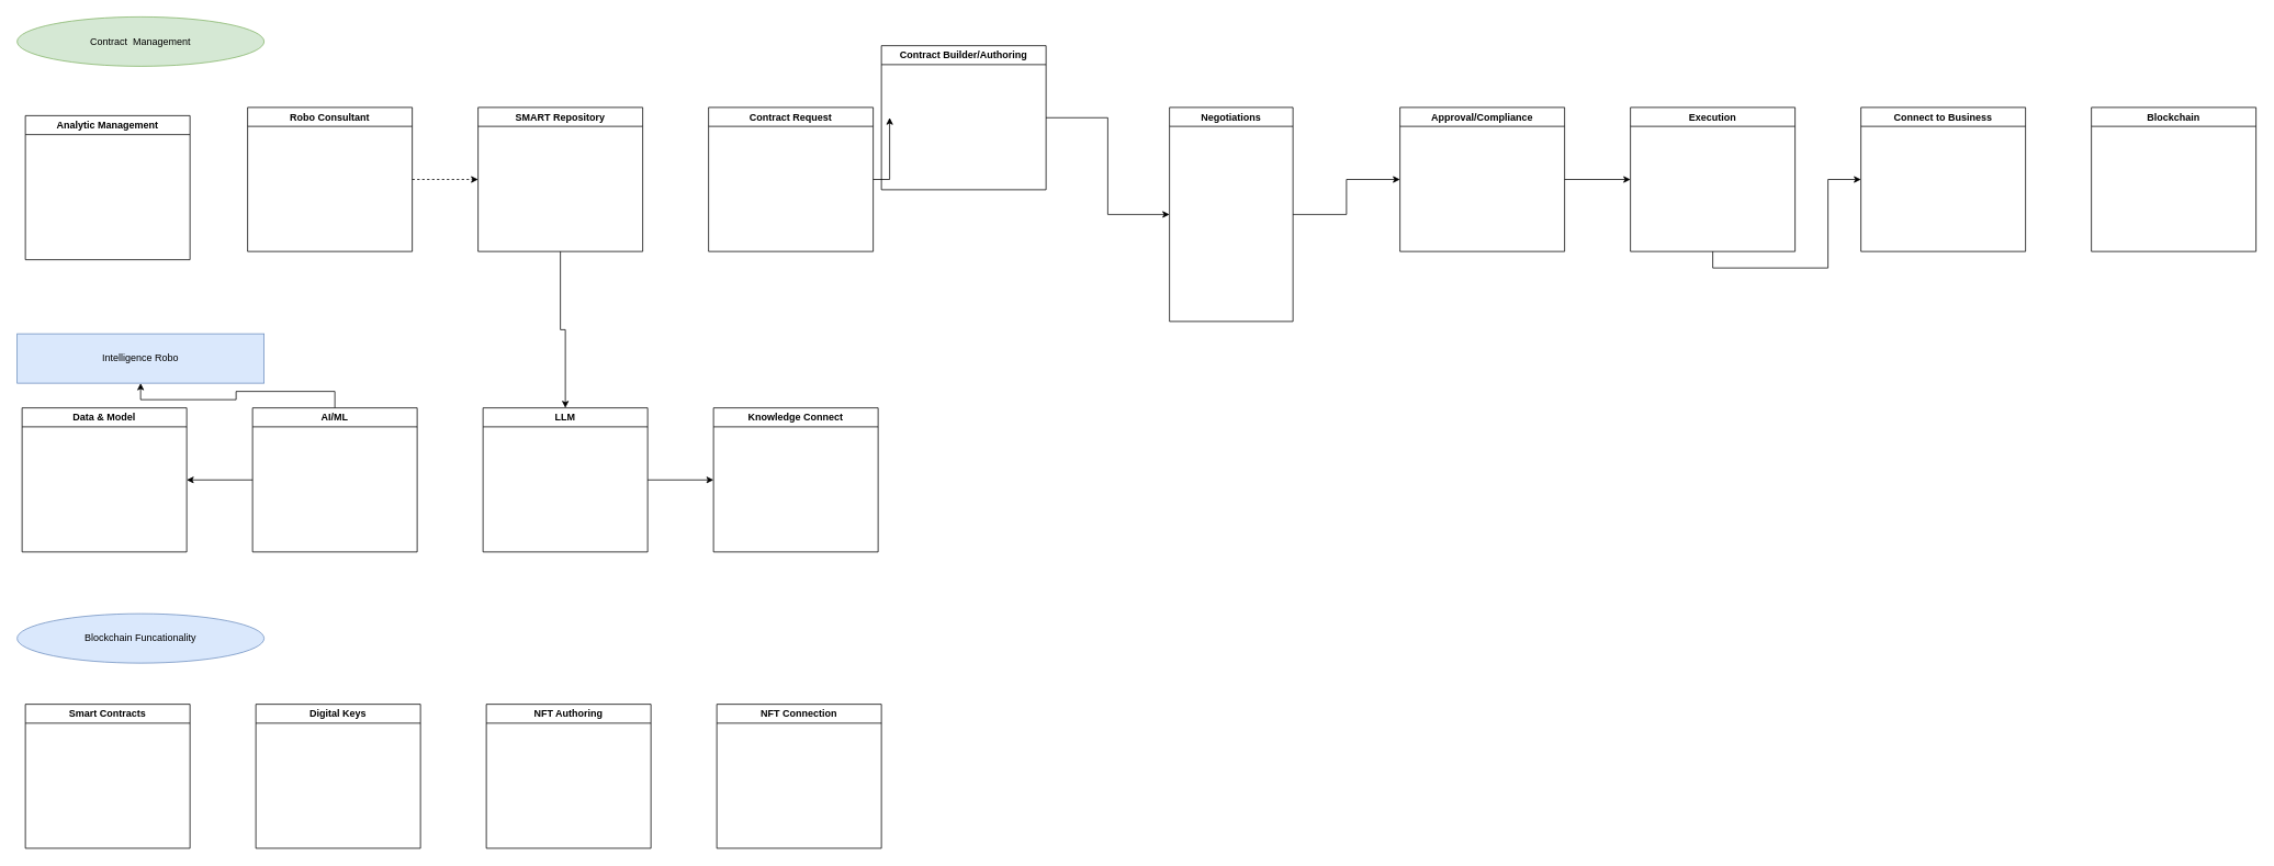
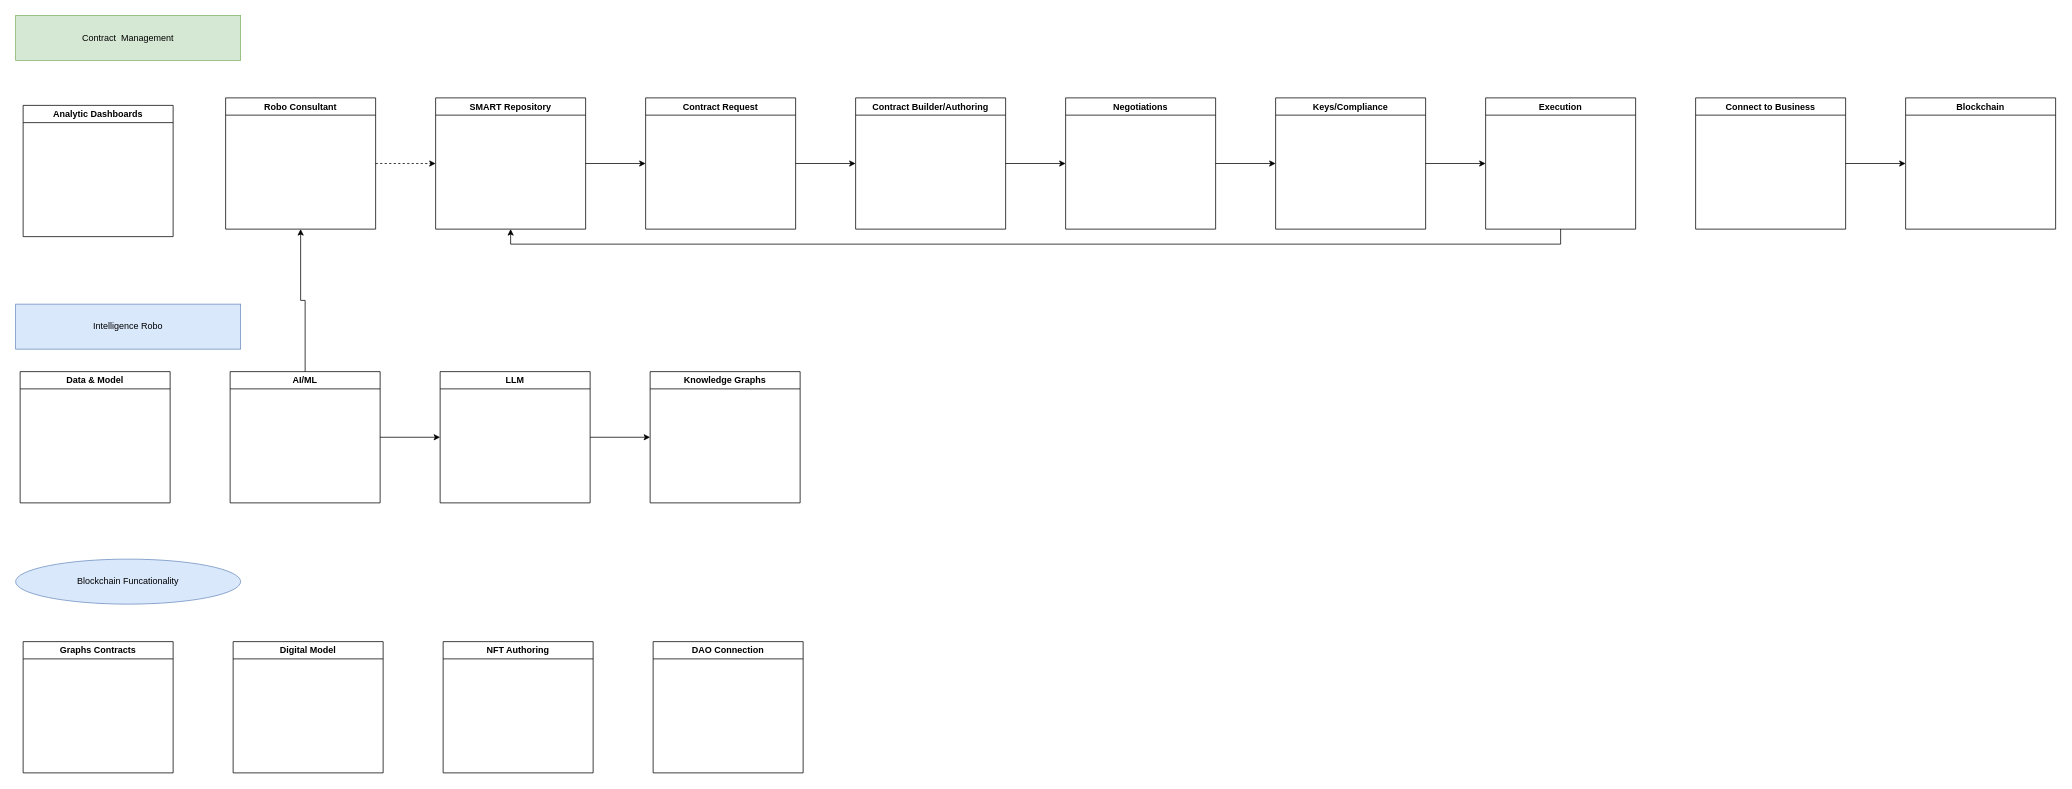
  <mxCell id="0" />
  <mxCell id="1" parent="0" />
- <mxCell id="2" value="Smart Contracts" style="swimlane;whiteSpace=wrap;html=1;" vertex="1" parent="1"><mxGeometry x="30" y="855" width="200" height="175" as="geometry" /></mxCell>
+ <mxCell id="2" value="Graphs Contracts" style="swimlane;whiteSpace=wrap;html=1;" vertex="1" parent="1"><mxGeometry x="30" y="855" width="200" height="175" as="geometry" /></mxCell>
  <mxCell id="3" value="" style="edgeStyle=orthogonalEdgeStyle;rounded=0;orthogonalLoop=1;jettySize=auto;html=1;dashed=1;" edge="1" parent="1" source="4" target="6"><mxGeometry relative="1" as="geometry" /></mxCell>
  <mxCell id="4" value="Robo Consultant" style="swimlane;whiteSpace=wrap;html=1;" vertex="1" parent="1"><mxGeometry x="300" y="130" width="200" height="175" as="geometry" /></mxCell>
- <mxCell id="5" value="" style="edgeStyle=orthogonalEdgeStyle;rounded=0;orthogonalLoop=1;jettySize=auto;html=1;" edge="1" parent="1" source="6" target="31"><mxGeometry relative="1" as="geometry" /></mxCell>
+ <mxCell id="5" value="" style="edgeStyle=orthogonalEdgeStyle;rounded=0;orthogonalLoop=1;jettySize=auto;html=1;" edge="1" parent="1" source="6" target="8"><mxGeometry relative="1" as="geometry" /></mxCell>
  <mxCell id="6" value="SMART Repository" style="swimlane;whiteSpace=wrap;html=1;" vertex="1" parent="1"><mxGeometry x="580" y="130" width="200" height="175" as="geometry" /></mxCell>
  <mxCell id="7" value="" style="edgeStyle=orthogonalEdgeStyle;rounded=0;orthogonalLoop=1;jettySize=auto;html=1;" edge="1" parent="1" source="8" target="10"><mxGeometry relative="1" as="geometry" /></mxCell>
  <mxCell id="8" value="Contract Request" style="swimlane;whiteSpace=wrap;html=1;" vertex="1" parent="1"><mxGeometry x="860" y="130" width="200" height="175" as="geometry" /></mxCell>
  <mxCell id="9" value="" style="edgeStyle=orthogonalEdgeStyle;rounded=0;orthogonalLoop=1;jettySize=auto;html=1;" edge="1" parent="1" source="10" target="12"><mxGeometry relative="1" as="geometry" /></mxCell>
- <mxCell id="10" value="Contract Builder/Authoring" style="swimlane;whiteSpace=wrap;html=1;" vertex="1" parent="1"><mxGeometry x="1070" y="55" width="200" height="175" as="geometry" /></mxCell>
+ <mxCell id="10" value="Contract Builder/Authoring" style="swimlane;whiteSpace=wrap;html=1;" vertex="1" parent="1"><mxGeometry x="1140" y="130" width="200" height="175" as="geometry" /></mxCell>
  <mxCell id="11" value="" style="edgeStyle=orthogonalEdgeStyle;rounded=0;orthogonalLoop=1;jettySize=auto;html=1;" edge="1" parent="1" source="12" target="14"><mxGeometry relative="1" as="geometry" /></mxCell>
- <mxCell id="12" value="Negotiations" style="swimlane;whiteSpace=wrap;html=1;" vertex="1" parent="1"><mxGeometry x="1420" y="130" width="150" height="260" as="geometry" /></mxCell>
+ <mxCell id="12" value="Negotiations" style="swimlane;whiteSpace=wrap;html=1;" vertex="1" parent="1"><mxGeometry x="1420" y="130" width="200" height="175" as="geometry" /></mxCell>
  <mxCell id="13" value="" style="edgeStyle=orthogonalEdgeStyle;rounded=0;orthogonalLoop=1;jettySize=auto;html=1;" edge="1" parent="1" source="14" target="16"><mxGeometry relative="1" as="geometry" /></mxCell>
- <mxCell id="14" value="Approval/Compliance" style="swimlane;whiteSpace=wrap;html=1;" vertex="1" parent="1"><mxGeometry x="1700" y="130" width="200" height="175" as="geometry" /></mxCell>
- <mxCell id="15" style="edgeStyle=orthogonalEdgeStyle;rounded=0;orthogonalLoop=1;jettySize=auto;html=1;exitX=0.5;exitY=1;exitDx=0;exitDy=0;" edge="1" parent="1" source="16" target="18"><mxGeometry relative="1" as="geometry" /></mxCell>
+ <mxCell id="14" value="Keys/Compliance" style="swimlane;whiteSpace=wrap;html=1;" vertex="1" parent="1"><mxGeometry x="1700" y="130" width="200" height="175" as="geometry" /></mxCell>
+ <mxCell id="15" style="edgeStyle=orthogonalEdgeStyle;rounded=0;orthogonalLoop=1;jettySize=auto;html=1;exitX=0.5;exitY=1;exitDx=0;exitDy=0;entryX=0.5;entryY=1;entryDx=0;entryDy=0;" edge="1" parent="1" source="16" target="6"><mxGeometry relative="1" as="geometry" /></mxCell>
  <mxCell id="16" value="Execution" style="swimlane;whiteSpace=wrap;html=1;" vertex="1" parent="1"><mxGeometry x="1980" y="130" width="200" height="175" as="geometry" /></mxCell>
+ <mxCell id="17" value="" style="edgeStyle=orthogonalEdgeStyle;rounded=0;orthogonalLoop=1;jettySize=auto;html=1;" edge="1" parent="1" source="18" target="29"><mxGeometry relative="1" as="geometry" /></mxCell>
  <mxCell id="18" value="Connect to Business" style="swimlane;whiteSpace=wrap;html=1;" vertex="1" parent="1"><mxGeometry x="2260" y="130" width="200" height="175" as="geometry" /></mxCell>
- <mxCell id="19" value="Contract&amp;nbsp; Management" style="ellipse;whiteSpace=wrap;html=1;fillColor=#d5e8d4;strokeColor=#82b366;" vertex="1" parent="1"><mxGeometry x="20" y="20" width="300" height="60" as="geometry" /></mxCell>
+ <mxCell id="19" value="Contract&amp;nbsp; Management" style="rounded=0;whiteSpace=wrap;html=1;fillColor=#d5e8d4;strokeColor=#82b366;" vertex="1" parent="1"><mxGeometry x="20" y="20" width="300" height="60" as="geometry" /></mxCell>
  <mxCell id="20" value="Intelligence Robo" style="rounded=0;whiteSpace=wrap;html=1;fillColor=#dae8fc;strokeColor=#6c8ebf;" vertex="1" parent="1"><mxGeometry x="20" y="405" width="300" height="60" as="geometry" /></mxCell>
  <mxCell id="21" value="Blockchain Funcationality" style="ellipse;whiteSpace=wrap;html=1;fillColor=#dae8fc;strokeColor=#6c8ebf;" vertex="1" parent="1"><mxGeometry x="20" y="745" width="300" height="60" as="geometry" /></mxCell>
- <mxCell id="22" value="Analytic Management" style="swimlane;whiteSpace=wrap;html=1;" vertex="1" parent="1"><mxGeometry x="30" y="140" width="200" height="175" as="geometry" /></mxCell>
- <mxCell id="23" value="Digital Keys" style="swimlane;whiteSpace=wrap;html=1;" vertex="1" parent="1"><mxGeometry x="310" y="855" width="200" height="175" as="geometry" /></mxCell>
+ <mxCell id="22" value="Analytic Dashboards" style="swimlane;whiteSpace=wrap;html=1;" vertex="1" parent="1"><mxGeometry x="30" y="140" width="200" height="175" as="geometry" /></mxCell>
+ <mxCell id="23" value="Digital Model" style="swimlane;whiteSpace=wrap;html=1;" vertex="1" parent="1"><mxGeometry x="310" y="855" width="200" height="175" as="geometry" /></mxCell>
  <mxCell id="24" value="NFT Authoring" style="swimlane;whiteSpace=wrap;html=1;" vertex="1" parent="1"><mxGeometry x="590" y="855" width="200" height="175" as="geometry" /></mxCell>
- <mxCell id="25" value="NFT Connection" style="swimlane;whiteSpace=wrap;html=1;" vertex="1" parent="1"><mxGeometry x="870" y="855" width="200" height="175" as="geometry" /></mxCell>
- <mxCell id="26" value="" style="edgeStyle=orthogonalEdgeStyle;rounded=0;orthogonalLoop=1;jettySize=auto;html=1;" edge="1" parent="1" source="28" target="20"><mxGeometry relative="1" as="geometry" /></mxCell>
- <mxCell id="27" value="" style="edgeStyle=orthogonalEdgeStyle;rounded=0;orthogonalLoop=1;jettySize=auto;html=1;" edge="1" parent="1" source="28" target="32"><mxGeometry relative="1" as="geometry" /></mxCell>
+ <mxCell id="25" value="DAO Connection" style="swimlane;whiteSpace=wrap;html=1;" vertex="1" parent="1"><mxGeometry x="870" y="855" width="200" height="175" as="geometry" /></mxCell>
+ <mxCell id="26" value="" style="edgeStyle=orthogonalEdgeStyle;rounded=0;orthogonalLoop=1;jettySize=auto;html=1;" edge="1" parent="1" source="28" target="31"><mxGeometry relative="1" as="geometry" /></mxCell>
+ <mxCell id="27" value="" style="edgeStyle=orthogonalEdgeStyle;rounded=0;orthogonalLoop=1;jettySize=auto;html=1;" edge="1" parent="1" source="28" target="4"><mxGeometry relative="1" as="geometry" /></mxCell>
  <mxCell id="28" value="AI/ML" style="swimlane;whiteSpace=wrap;html=1;" vertex="1" parent="1"><mxGeometry x="306" y="495" width="200" height="175" as="geometry" /></mxCell>
  <mxCell id="29" value="Blockchain" style="swimlane;whiteSpace=wrap;html=1;" vertex="1" parent="1"><mxGeometry x="2540" y="130" width="200" height="175" as="geometry" /></mxCell>
  <mxCell id="30" value="" style="edgeStyle=orthogonalEdgeStyle;rounded=0;orthogonalLoop=1;jettySize=auto;html=1;" edge="1" parent="1" source="31" target="33"><mxGeometry relative="1" as="geometry" /></mxCell>
  <mxCell id="31" value="LLM" style="swimlane;whiteSpace=wrap;html=1;" vertex="1" parent="1"><mxGeometry x="586" y="495" width="200" height="175" as="geometry" /></mxCell>
  <mxCell id="32" value="Data &amp;amp; Model" style="swimlane;whiteSpace=wrap;html=1;" vertex="1" parent="1"><mxGeometry x="26" y="495" width="200" height="175" as="geometry" /></mxCell>
- <mxCell id="33" value="Knowledge Connect" style="swimlane;whiteSpace=wrap;html=1;" vertex="1" parent="1"><mxGeometry x="866" y="495" width="200" height="175" as="geometry" /></mxCell>
+ <mxCell id="33" value="Knowledge Graphs" style="swimlane;whiteSpace=wrap;html=1;" vertex="1" parent="1"><mxGeometry x="866" y="495" width="200" height="175" as="geometry" /></mxCell>
